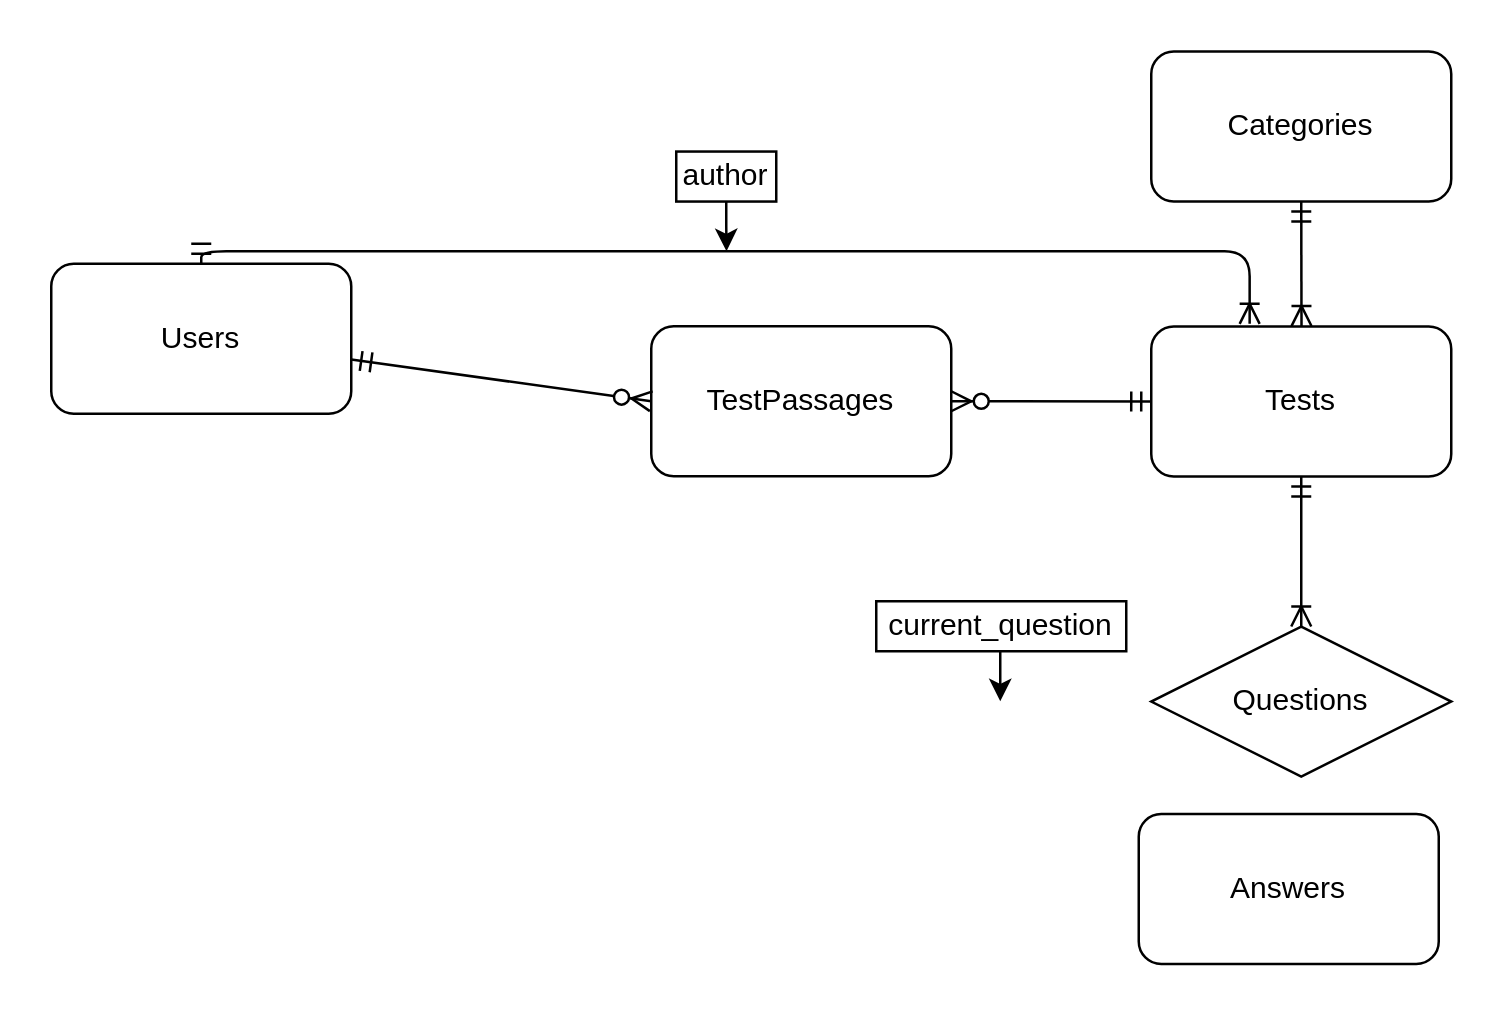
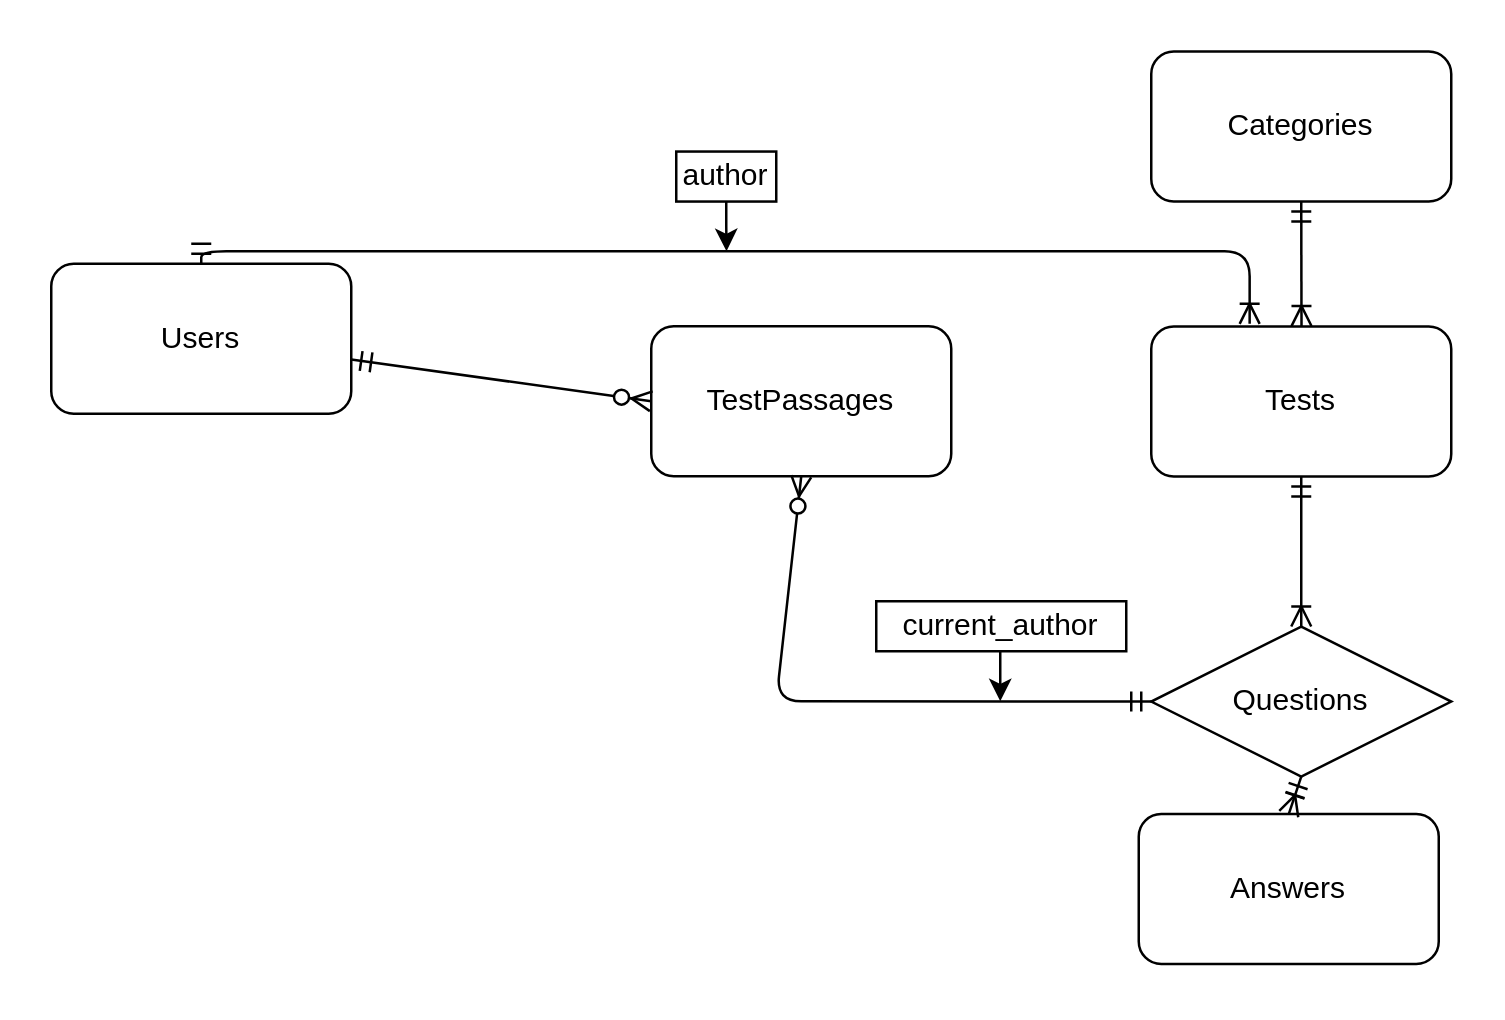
  <mxCell id="0" />
  <mxCell id="1" parent="0" />
  <mxCell id="2" value="Users" style="rounded=1;whiteSpace=wrap;html=1;" parent="1" vertex="1"><mxGeometry x="20" y="105" width="120" height="60" as="geometry" /></mxCell>
  <mxCell id="3" value="Answers" style="rounded=1;whiteSpace=wrap;html=1;" parent="1" vertex="1"><mxGeometry x="455" y="325.12" width="120" height="60" as="geometry" /></mxCell>
  <mxCell id="4" value="Categories" style="rounded=1;whiteSpace=wrap;html=1;" parent="1" vertex="1"><mxGeometry x="460" y="20.12" width="120" height="60" as="geometry" /></mxCell>
  <mxCell id="5" value="TestPassages" style="rounded=1;whiteSpace=wrap;html=1;" parent="1" vertex="1"><mxGeometry x="260" y="130" width="120" height="60" as="geometry" /></mxCell>
  <mxCell id="6" value="Questions" style="rhombus;whiteSpace=wrap;html=1;" parent="1" vertex="1"><mxGeometry x="460" y="250.12" width="120" height="60" as="geometry" /></mxCell>
  <mxCell id="7" value="Tests" style="rounded=1;whiteSpace=wrap;html=1;" parent="1" vertex="1"><mxGeometry x="460" y="130.12" width="120" height="60" as="geometry" /></mxCell>
+ <mxCell id="8" value="" style="fontSize=12;html=1;endArrow=ERoneToMany;startArrow=ERmandOne;entryX=0.5;entryY=0;exitX=0.5;exitY=1;" parent="1" source="6" target="3" edge="1"><mxGeometry width="100" height="100" relative="1" as="geometry"><mxPoint x="480" y="340.12" as="sourcePoint" /><mxPoint x="120" y="440.12" as="targetPoint" /></mxGeometry></mxCell>
  <mxCell id="9" value="" style="fontSize=12;html=1;endArrow=ERoneToMany;startArrow=ERmandOne;entryX=0.5;entryY=0;exitX=0.5;exitY=1;" parent="1" source="7" target="6" edge="1"><mxGeometry width="100" height="100" relative="1" as="geometry"><mxPoint x="20" y="540.12" as="sourcePoint" /><mxPoint x="120" y="440.12" as="targetPoint" /></mxGeometry></mxCell>
- <mxCell id="10" value="" style="fontSize=12;html=1;endArrow=ERzeroToMany;startArrow=ERmandOne;entryX=1;entryY=0.5;exitX=0;exitY=0.5;" parent="1" source="7" target="5" edge="1"><mxGeometry width="100" height="100" relative="1" as="geometry"><mxPoint x="30" y="540" as="sourcePoint" /><mxPoint x="130" y="440" as="targetPoint" /></mxGeometry></mxCell>
  <mxCell id="11" value="" style="fontSize=12;html=1;endArrow=ERzeroToMany;startArrow=ERmandOne;entryX=0;entryY=0.5;" parent="1" source="2" target="5" edge="1"><mxGeometry width="100" height="100" relative="1" as="geometry"><mxPoint x="170" y="200" as="sourcePoint" /><mxPoint x="150.103" y="159.466" as="targetPoint" /></mxGeometry></mxCell>
  <mxCell id="12" value="" style="fontSize=12;html=1;endArrow=ERoneToMany;startArrow=ERmandOne;entryX=0.5;entryY=0;" parent="1" edge="1"><mxGeometry width="100" height="100" relative="1" as="geometry"><mxPoint x="520" y="80.12" as="sourcePoint" /><mxPoint x="520.103" y="129.93" as="targetPoint" /></mxGeometry></mxCell>
  <mxCell id="13" value="" style="edgeStyle=elbowEdgeStyle;fontSize=12;html=1;endArrow=ERoneToMany;startArrow=ERmandOne;elbow=vertical;exitX=0.5;exitY=0;entryX=0.328;entryY=-0.018;entryPerimeter=0;" parent="1" source="2" target="7" edge="1"><mxGeometry width="100" height="100" relative="1" as="geometry"><mxPoint x="90" y="130" as="sourcePoint" /><mxPoint x="440" y="110" as="targetPoint" /><Array as="points"><mxPoint x="300" y="100" /></Array></mxGeometry></mxCell>
  <mxCell id="14" style="edgeStyle=elbowEdgeStyle;rounded=0;elbow=vertical;html=1;exitX=0.5;exitY=1;jettySize=auto;orthogonalLoop=1;" parent="1" source="15" edge="1"><mxGeometry relative="1" as="geometry"><mxPoint x="290.103" y="100" as="targetPoint" /></mxGeometry></mxCell>
  <mxCell id="15" value="author" style="text;html=1;strokeColor=#000000;fillColor=none;align=center;verticalAlign=middle;whiteSpace=wrap;rounded=0;" parent="1" vertex="1"><mxGeometry x="270" y="60.121" width="40" height="20" as="geometry" /></mxCell>
- <mxCell id="17" value="current_question" style="text;html=1;strokeColor=#000000;fillColor=none;align=center;verticalAlign=middle;whiteSpace=wrap;rounded=0;" parent="1" vertex="1"><mxGeometry x="350" y="240" width="100" height="20" as="geometry" /></mxCell>
+ <mxCell id="16" value="" style="fontSize=12;html=1;endArrow=ERzeroToMany;startArrow=ERmandOne;entryX=0.5;entryY=1;exitX=0;exitY=0.5;" parent="1" source="6" target="5" edge="1"><mxGeometry width="100" height="100" relative="1" as="geometry"><mxPoint x="270" y="260" as="sourcePoint" /><mxPoint x="370.103" y="260" as="targetPoint" /><Array as="points"><mxPoint x="310" y="280" /></Array></mxGeometry></mxCell>
+ <mxCell id="17" value="current_author" style="text;html=1;strokeColor=#000000;fillColor=none;align=center;verticalAlign=middle;whiteSpace=wrap;rounded=0;" parent="1" vertex="1"><mxGeometry x="350" y="240" width="100" height="20" as="geometry" /></mxCell>
  <mxCell id="18" style="edgeStyle=elbowEdgeStyle;rounded=0;elbow=vertical;html=1;exitX=0.5;exitY=1;jettySize=auto;orthogonalLoop=1;" parent="1" edge="1"><mxGeometry relative="1" as="geometry"><mxPoint x="399.603" y="280" as="targetPoint" /><mxPoint x="399.603" y="260" as="sourcePoint" /></mxGeometry></mxCell>
